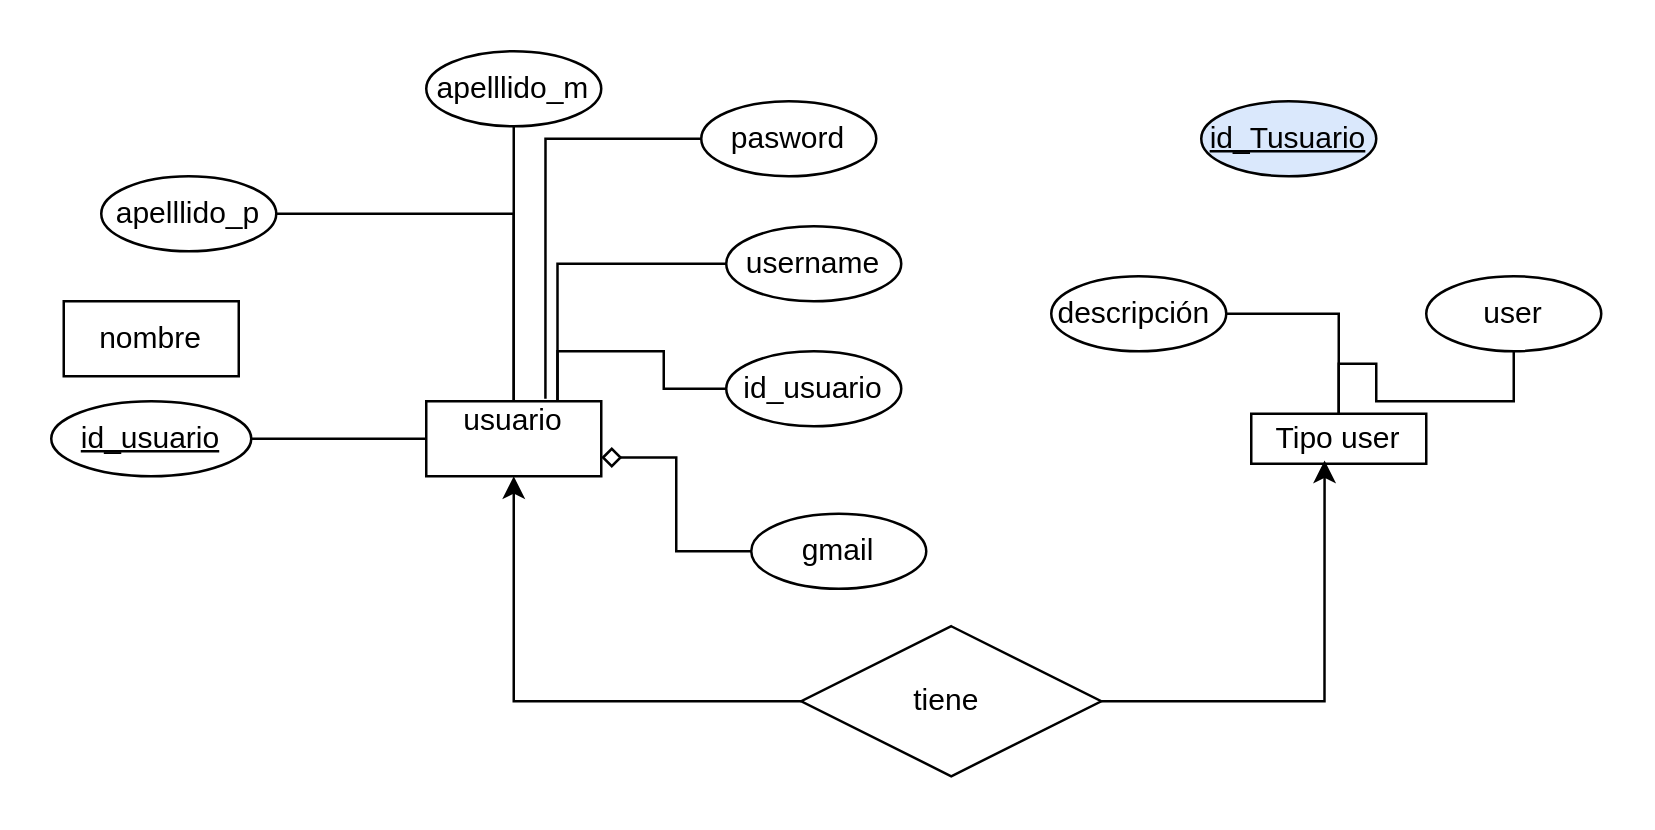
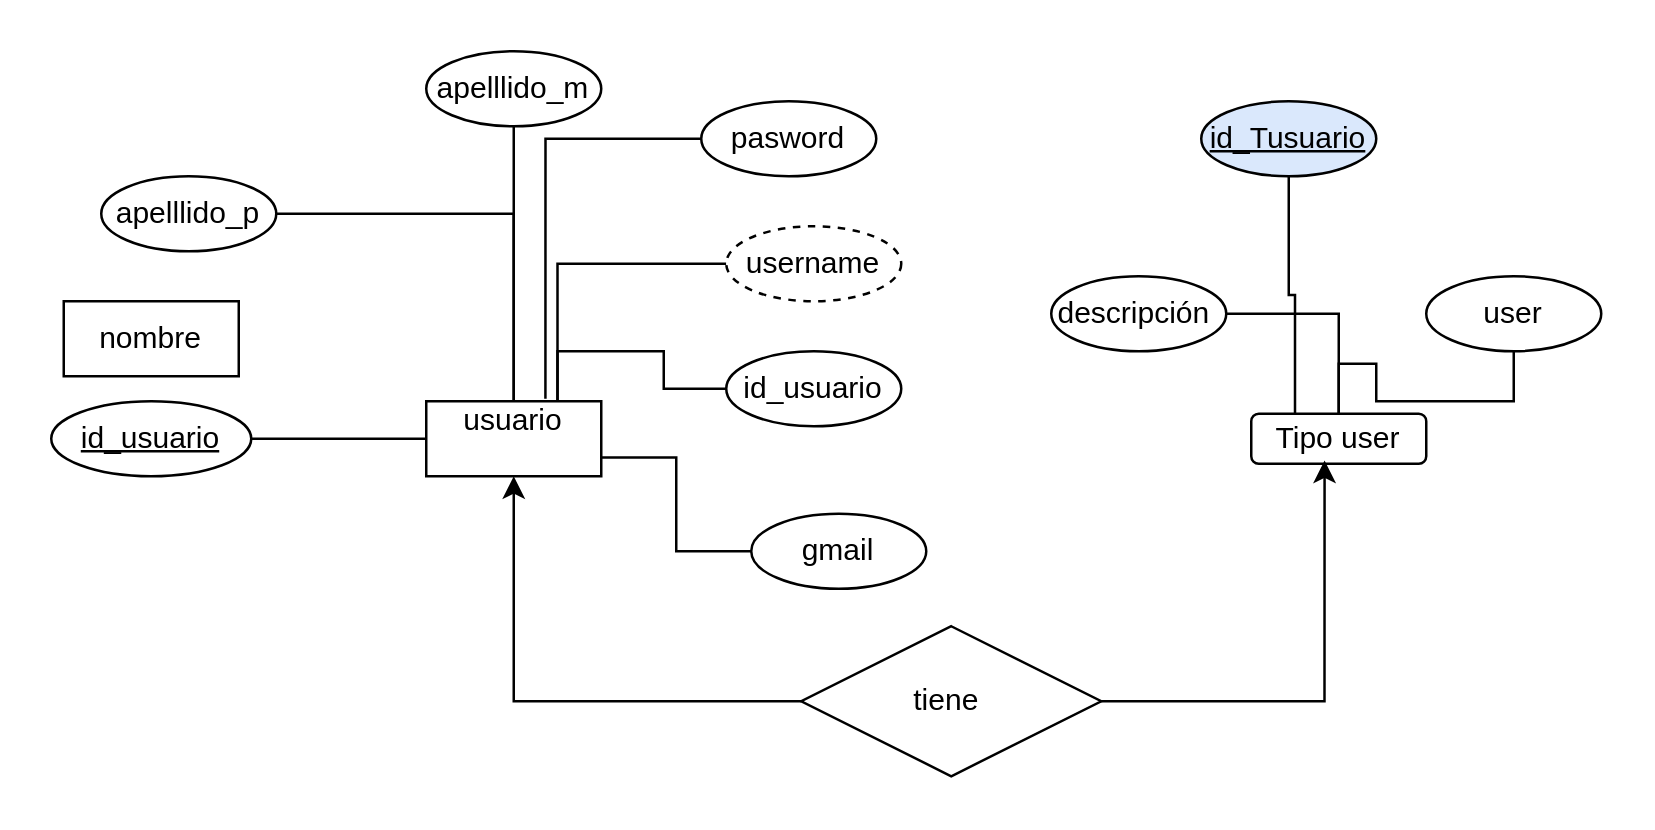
  <mxCell id="0" />
  <mxCell id="1" parent="0" />
  <mxCell id="2" value="&lt;font style=&quot;vertical-align: inherit;&quot;&gt;&lt;font style=&quot;vertical-align: inherit;&quot;&gt;usuario&lt;br&gt;&lt;br&gt;&lt;/font&gt;&lt;/font&gt;" style="whiteSpace=wrap;html=1;align=center;" vertex="1" parent="1"><mxGeometry x="170" y="160" width="70" height="30" as="geometry" /></mxCell>
  <mxCell id="3" style="edgeStyle=orthogonalEdgeStyle;rounded=0;orthogonalLoop=1;jettySize=auto;html=1;entryX=0;entryY=0.5;entryDx=0;entryDy=0;endArrow=none;endFill=0;" edge="1" parent="1" source="4" target="2"><mxGeometry relative="1" as="geometry" /></mxCell>
  <mxCell id="4" value="&lt;font style=&quot;vertical-align: inherit;&quot;&gt;&lt;font style=&quot;vertical-align: inherit;&quot;&gt;&lt;font style=&quot;vertical-align: inherit;&quot;&gt;&lt;font style=&quot;vertical-align: inherit;&quot;&gt;id_usuario&lt;/font&gt;&lt;/font&gt;&lt;/font&gt;&lt;/font&gt;" style="ellipse;whiteSpace=wrap;html=1;align=center;fontStyle=4;" vertex="1" parent="1"><mxGeometry x="20" y="160" width="80" height="30" as="geometry" /></mxCell>
  <mxCell id="5" value="nombre" style="whiteSpace=wrap;html=1;align=center;rounded=0;" vertex="1" parent="1"><mxGeometry x="25" y="120" width="70" height="30" as="geometry" /></mxCell>
  <mxCell id="6" style="edgeStyle=orthogonalEdgeStyle;rounded=0;orthogonalLoop=1;jettySize=auto;html=1;endArrow=none;endFill=0;" edge="1" parent="1" source="7" target="2"><mxGeometry relative="1" as="geometry" /></mxCell>
  <mxCell id="7" value="apelllido_p" style="ellipse;whiteSpace=wrap;html=1;align=center;" vertex="1" parent="1"><mxGeometry x="40" y="70" width="70" height="30" as="geometry" /></mxCell>
  <mxCell id="8" style="edgeStyle=orthogonalEdgeStyle;rounded=0;orthogonalLoop=1;jettySize=auto;html=1;endArrow=none;endFill=0;" edge="1" parent="1" source="9" target="2"><mxGeometry relative="1" as="geometry" /></mxCell>
  <mxCell id="9" value="apelllido_m" style="ellipse;whiteSpace=wrap;html=1;align=center;" vertex="1" parent="1"><mxGeometry x="170" y="20" width="70" height="30" as="geometry" /></mxCell>
  <mxCell id="10" value="pasword" style="ellipse;whiteSpace=wrap;html=1;align=center;" vertex="1" parent="1"><mxGeometry x="280" y="40" width="70" height="30" as="geometry" /></mxCell>
  <mxCell id="11" style="edgeStyle=orthogonalEdgeStyle;rounded=0;orthogonalLoop=1;jettySize=auto;html=1;entryX=0.681;entryY=-0.033;entryDx=0;entryDy=0;entryPerimeter=0;endArrow=none;endFill=0;" edge="1" parent="1" source="10" target="2"><mxGeometry relative="1" as="geometry" /></mxCell>
  <mxCell id="12" style="edgeStyle=orthogonalEdgeStyle;rounded=0;orthogonalLoop=1;jettySize=auto;html=1;endArrow=none;endFill=0;entryX=0.75;entryY=0;entryDx=0;entryDy=0;" edge="1" parent="1" source="13" target="2"><mxGeometry relative="1" as="geometry"><mxPoint x="220" y="160" as="targetPoint" /></mxGeometry></mxCell>
- <mxCell id="13" value="username" style="ellipse;whiteSpace=wrap;html=1;align=center;" vertex="1" parent="1"><mxGeometry x="290" y="90" width="70" height="30" as="geometry" /></mxCell>
+ <mxCell id="13" value="username" style="ellipse;whiteSpace=wrap;html=1;align=center;dashed=1;" vertex="1" parent="1"><mxGeometry x="290" y="90" width="70" height="30" as="geometry" /></mxCell>
  <mxCell id="14" style="edgeStyle=orthogonalEdgeStyle;rounded=0;orthogonalLoop=1;jettySize=auto;html=1;entryX=0.75;entryY=0;entryDx=0;entryDy=0;endArrow=none;endFill=0;" edge="1" parent="1" source="15" target="2"><mxGeometry relative="1" as="geometry" /></mxCell>
  <mxCell id="15" value="id_usuario" style="ellipse;whiteSpace=wrap;html=1;align=center;" vertex="1" parent="1"><mxGeometry x="290" y="140" width="70" height="30" as="geometry" /></mxCell>
- <mxCell id="16" style="edgeStyle=orthogonalEdgeStyle;rounded=0;orthogonalLoop=1;jettySize=auto;html=1;entryX=1;entryY=0.75;entryDx=0;entryDy=0;endArrow=diamond;endFill=0;" edge="1" parent="1" source="17" target="2"><mxGeometry relative="1" as="geometry" /></mxCell>
+ <mxCell id="16" style="edgeStyle=orthogonalEdgeStyle;rounded=0;orthogonalLoop=1;jettySize=auto;html=1;entryX=1;entryY=0.75;entryDx=0;entryDy=0;endArrow=none;endFill=0;" edge="1" parent="1" source="17" target="2"><mxGeometry relative="1" as="geometry" /></mxCell>
  <mxCell id="17" value="gmail" style="ellipse;whiteSpace=wrap;html=1;align=center;" vertex="1" parent="1"><mxGeometry x="300" y="205" width="70" height="30" as="geometry" /></mxCell>
+ <mxCell id="18" style="edgeStyle=orthogonalEdgeStyle;rounded=0;orthogonalLoop=1;jettySize=auto;html=1;entryX=0.25;entryY=0;entryDx=0;entryDy=0;endArrow=none;endFill=0;" edge="1" parent="1" source="19" target="20"><mxGeometry relative="1" as="geometry" /></mxCell>
  <mxCell id="19" value="id_Tusuario" style="ellipse;whiteSpace=wrap;html=1;align=center;fontStyle=4;fillColor=#dae8fc;" vertex="1" parent="1"><mxGeometry x="480" y="40" width="70" height="30" as="geometry" /></mxCell>
- <mxCell id="20" value="&lt;font style=&quot;vertical-align: inherit;&quot;&gt;&lt;font style=&quot;vertical-align: inherit;&quot;&gt;Tipo user&lt;br&gt;&lt;/font&gt;&lt;/font&gt;" style="whiteSpace=wrap;html=1;align=center;" vertex="1" parent="1"><mxGeometry x="500" y="165" width="70" height="20" as="geometry" /></mxCell>
+ <mxCell id="20" value="&lt;font style=&quot;vertical-align: inherit;&quot;&gt;&lt;font style=&quot;vertical-align: inherit;&quot;&gt;Tipo user&lt;br&gt;&lt;/font&gt;&lt;/font&gt;" style="whiteSpace=wrap;html=1;align=center;rounded=1;" vertex="1" parent="1"><mxGeometry x="500" y="165" width="70" height="20" as="geometry" /></mxCell>
  <mxCell id="21" style="edgeStyle=orthogonalEdgeStyle;rounded=0;orthogonalLoop=1;jettySize=auto;html=1;endArrow=none;endFill=0;" edge="1" parent="1" source="22" target="20"><mxGeometry relative="1" as="geometry" /></mxCell>
  <mxCell id="22" value="descripción&amp;nbsp;" style="ellipse;whiteSpace=wrap;html=1;align=center;" vertex="1" parent="1"><mxGeometry x="420" y="110" width="70" height="30" as="geometry" /></mxCell>
  <mxCell id="23" style="edgeStyle=orthogonalEdgeStyle;rounded=0;orthogonalLoop=1;jettySize=auto;html=1;endArrow=none;endFill=0;" edge="1" parent="1" source="24" target="20"><mxGeometry relative="1" as="geometry" /></mxCell>
  <mxCell id="24" value="user" style="ellipse;whiteSpace=wrap;html=1;align=center;" vertex="1" parent="1"><mxGeometry x="570" y="110" width="70" height="30" as="geometry" /></mxCell>
  <mxCell id="25" style="edgeStyle=orthogonalEdgeStyle;rounded=0;orthogonalLoop=1;jettySize=auto;html=1;entryX=0.5;entryY=1;entryDx=0;entryDy=0;" edge="1" parent="1" source="26" target="2"><mxGeometry relative="1" as="geometry"><mxPoint x="190" y="210" as="targetPoint" /></mxGeometry></mxCell>
  <mxCell id="26" value="tiene&amp;nbsp;" style="shape=rhombus;perimeter=rhombusPerimeter;whiteSpace=wrap;html=1;align=center;" vertex="1" parent="1"><mxGeometry x="320" y="250" width="120" height="60" as="geometry" /></mxCell>
  <mxCell id="27" style="edgeStyle=orthogonalEdgeStyle;rounded=0;orthogonalLoop=1;jettySize=auto;html=1;entryX=0.419;entryY=0.933;entryDx=0;entryDy=0;entryPerimeter=0;" edge="1" parent="1" source="26" target="20"><mxGeometry relative="1" as="geometry" /></mxCell>
